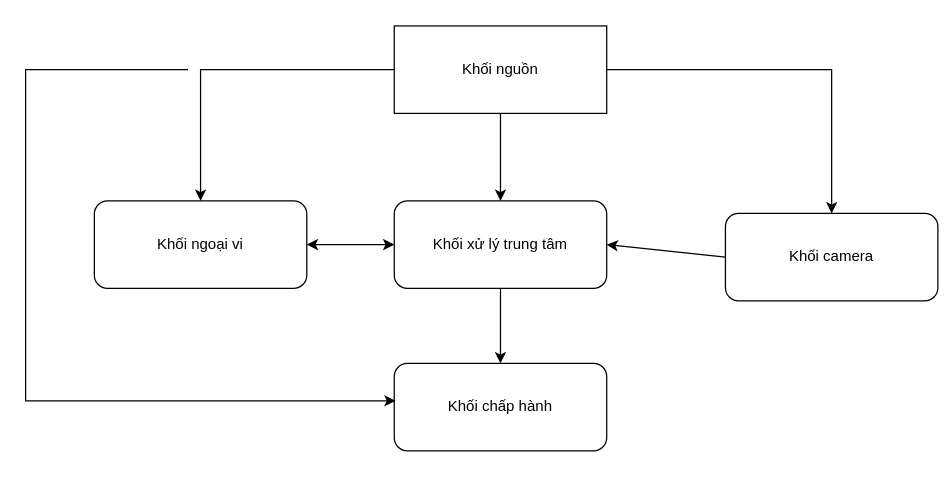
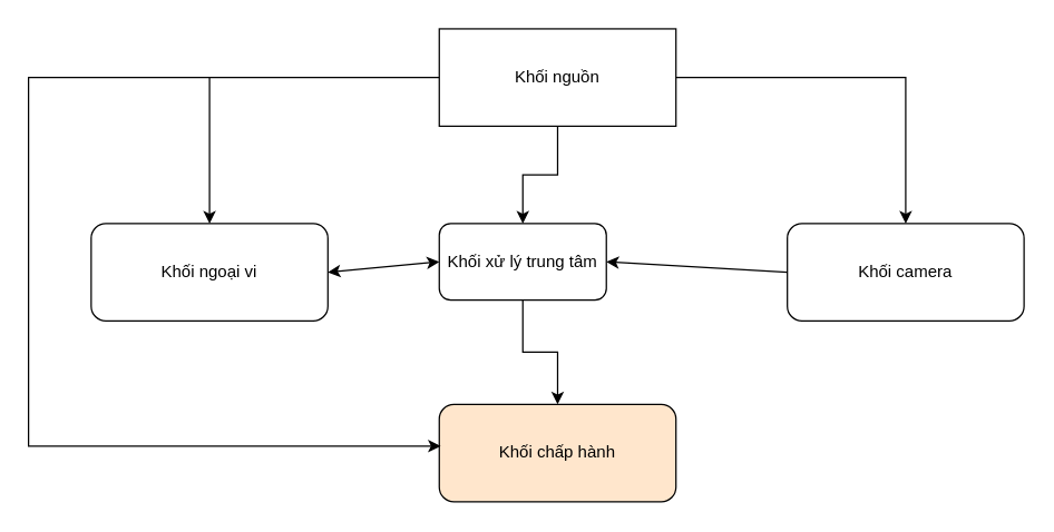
  <mxCell id="0" />
  <mxCell id="1" parent="0" />
  <mxCell id="2" style="edgeStyle=orthogonalEdgeStyle;rounded=0;orthogonalLoop=1;jettySize=auto;html=1;exitX=0.5;exitY=1;exitDx=0;exitDy=0;entryX=0.5;entryY=0;entryDx=0;entryDy=0;" edge="1" parent="1" source="3" target="6"><mxGeometry relative="1" as="geometry" /></mxCell>
- <mxCell id="3" value="Khối xử lý trung tâm" style="rounded=1;whiteSpace=wrap;html=1;" vertex="1" parent="1"><mxGeometry x="315" y="160" width="170" height="70" as="geometry" /></mxCell>
- <mxCell id="4" value="Khối camera" style="rounded=1;whiteSpace=wrap;html=1;" vertex="1" parent="1"><mxGeometry x="580" y="170" width="170" height="70" as="geometry" /></mxCell>
- <mxCell id="5" value="Khối ngoại vi" style="rounded=1;whiteSpace=wrap;html=1;" vertex="1" parent="1"><mxGeometry x="75" y="160" width="170" height="70" as="geometry" /></mxCell>
- <mxCell id="6" value="Khối chấp hành" style="rounded=1;whiteSpace=wrap;html=1;" vertex="1" parent="1"><mxGeometry x="315" y="290" width="170" height="70" as="geometry" /></mxCell>
+ <mxCell id="3" value="Khối xử lý trung tâm" style="rounded=1;whiteSpace=wrap;html=1;" vertex="1" parent="1"><mxGeometry x="315" y="160" width="120" height="55" as="geometry" /></mxCell>
+ <mxCell id="4" value="Khối camera" style="rounded=1;whiteSpace=wrap;html=1;" vertex="1" parent="1"><mxGeometry x="565" y="160" width="170" height="70" as="geometry" /></mxCell>
+ <mxCell id="5" value="Khối ngoại vi" style="rounded=1;whiteSpace=wrap;html=1;" vertex="1" parent="1"><mxGeometry x="65" y="160" width="170" height="70" as="geometry" /></mxCell>
+ <mxCell id="6" value="Khối chấp hành" style="rounded=1;whiteSpace=wrap;html=1;fillColor=#ffe6cc;" vertex="1" parent="1"><mxGeometry x="315" y="290" width="170" height="70" as="geometry" /></mxCell>
  <mxCell id="7" style="edgeStyle=orthogonalEdgeStyle;rounded=0;orthogonalLoop=1;jettySize=auto;html=1;exitX=0.5;exitY=1;exitDx=0;exitDy=0;entryX=0.5;entryY=0;entryDx=0;entryDy=0;" edge="1" parent="1" source="10" target="3"><mxGeometry relative="1" as="geometry" /></mxCell>
  <mxCell id="8" style="edgeStyle=orthogonalEdgeStyle;rounded=0;orthogonalLoop=1;jettySize=auto;html=1;exitX=1;exitY=0.5;exitDx=0;exitDy=0;entryX=0.5;entryY=0;entryDx=0;entryDy=0;" edge="1" parent="1" source="10" target="4"><mxGeometry relative="1" as="geometry" /></mxCell>
  <mxCell id="9" style="edgeStyle=orthogonalEdgeStyle;rounded=0;orthogonalLoop=1;jettySize=auto;html=1;exitX=0;exitY=0.5;exitDx=0;exitDy=0;entryX=0.5;entryY=0;entryDx=0;entryDy=0;" edge="1" parent="1" source="10" target="5"><mxGeometry relative="1" as="geometry" /></mxCell>
  <mxCell id="10" value="Khối nguồn" style="whiteSpace=wrap;html=1;rounded=0;" vertex="1" parent="1"><mxGeometry x="315" y="20" width="170" height="70" as="geometry" /></mxCell>
  <mxCell id="11" value="" style="endArrow=classic;html=1;rounded=0;exitX=0;exitY=0.5;exitDx=0;exitDy=0;entryX=1;entryY=0.5;entryDx=0;entryDy=0;" edge="1" parent="1" source="4" target="3"><mxGeometry width="50" height="50" relative="1" as="geometry"><mxPoint x="175" y="220" as="sourcePoint" /><mxPoint x="225" y="170" as="targetPoint" /></mxGeometry></mxCell>
  <mxCell id="12" value="" style="endArrow=classic;html=1;rounded=0;" edge="1" parent="1"><mxGeometry width="50" height="50" relative="1" as="geometry"><mxPoint x="150" y="55" as="sourcePoint" /><mxPoint x="316" y="320" as="targetPoint" /><Array as="points"><mxPoint x="20" y="55" /><mxPoint x="20" y="320" /></Array></mxGeometry></mxCell>
  <mxCell id="13" value="" style="endArrow=classic;startArrow=classic;html=1;rounded=0;entryX=0;entryY=0.5;entryDx=0;entryDy=0;exitX=1;exitY=0.5;exitDx=0;exitDy=0;" edge="1" parent="1" source="5" target="3"><mxGeometry width="50" height="50" relative="1" as="geometry"><mxPoint x="235" y="200" as="sourcePoint" /><mxPoint x="285" y="150" as="targetPoint" /></mxGeometry></mxCell>
